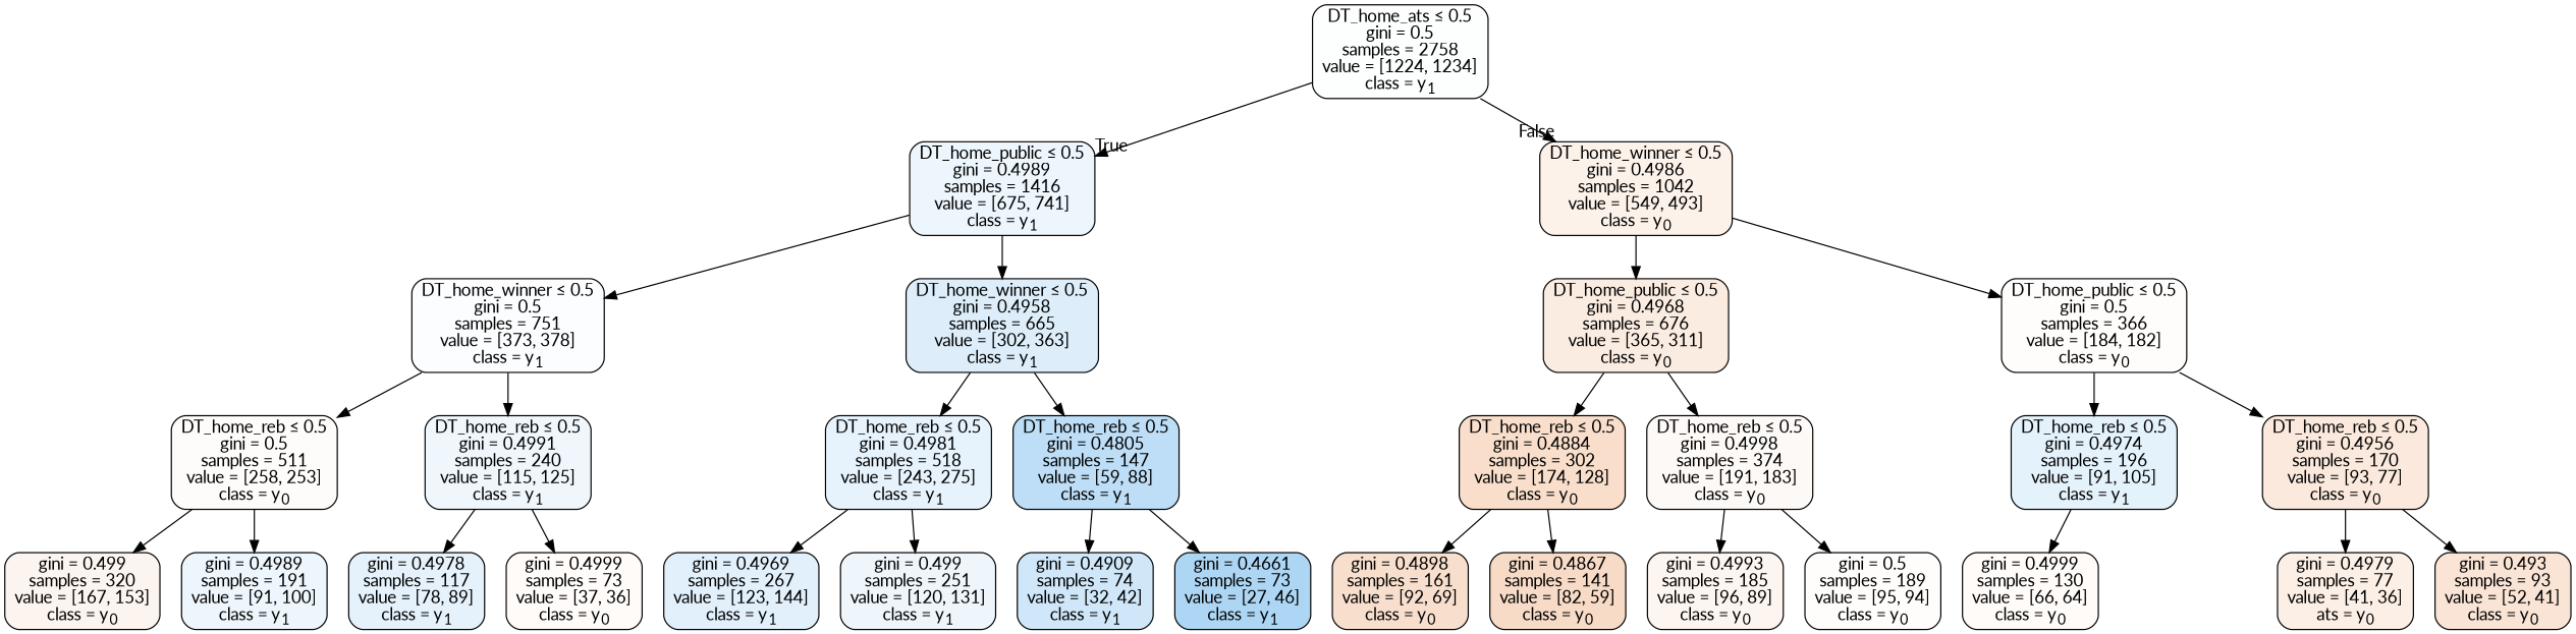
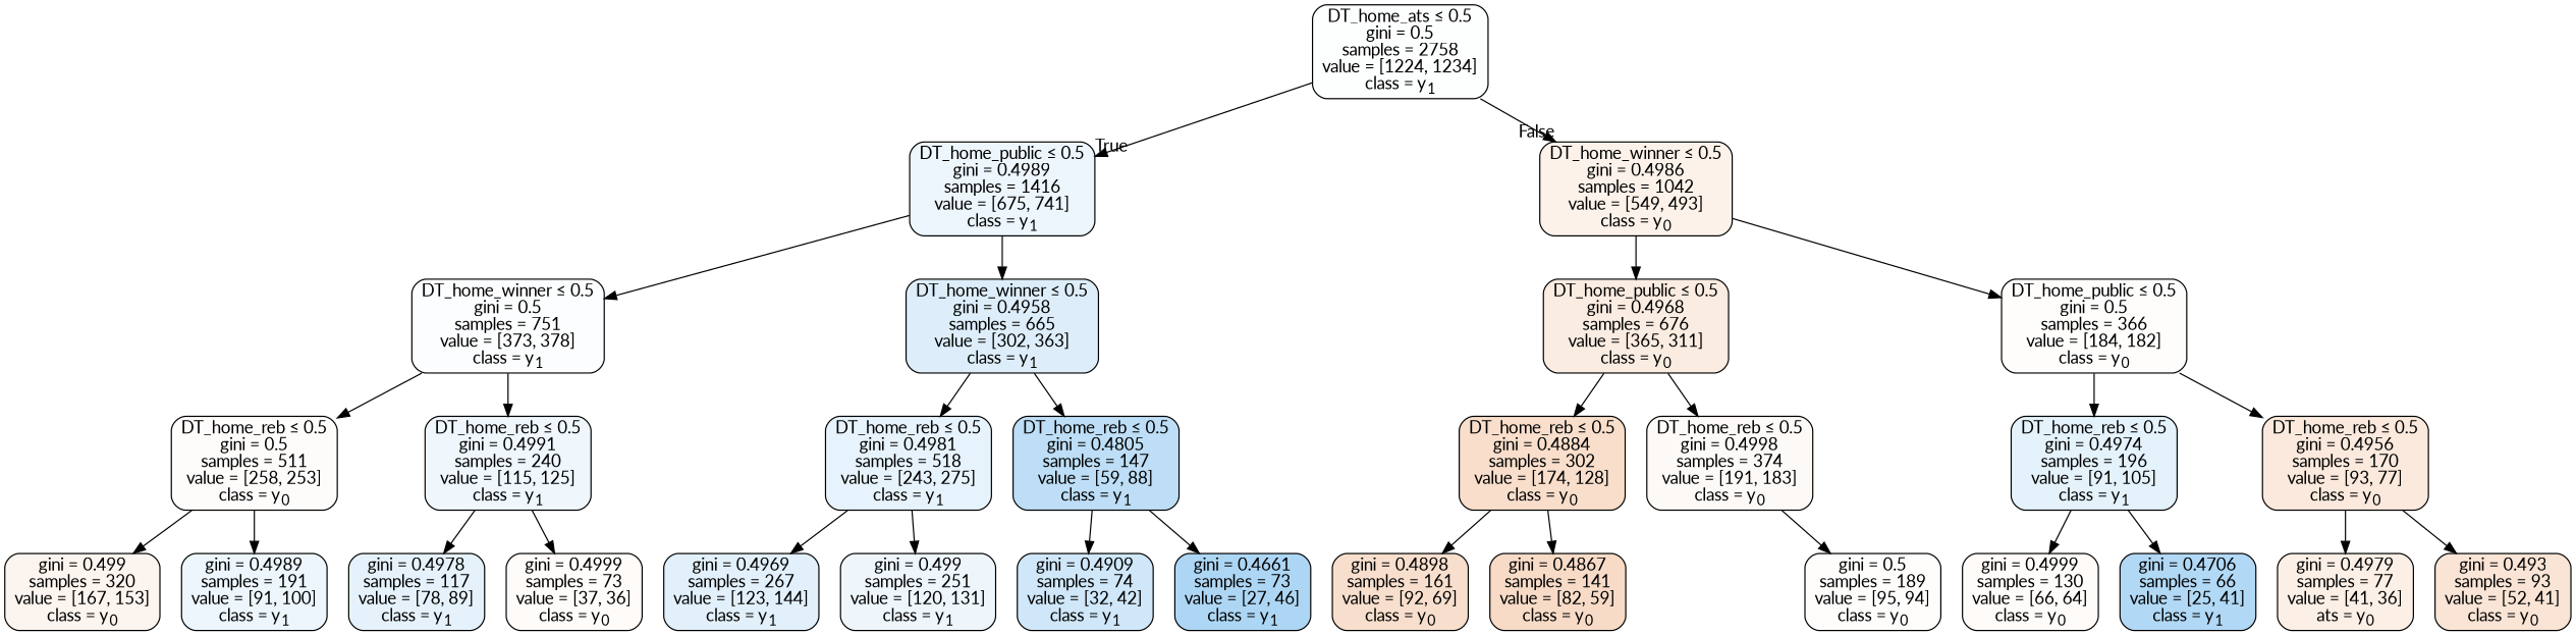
  digraph {
    fontname=Lato
    node [color=black fillcolor="#399de517" fontname=Lato shape=box style="filled, rounded"]
    edge [fontname=Lato]
    n1 [fillcolor="#399de502" label=<DT_home_ats &le; 0.5<br/>gini = 0.5<br/>samples = 2758<br/>value = [1224, 1234]<br/>class = y<SUB>1</SUB>>]
    n2 [label=<DT_home_public &le; 0.5<br/>gini = 0.4989<br/>samples = 1416<br/>value = [675, 741]<br/>class = y<SUB>1</SUB>>]
    n3 [fillcolor="#e581391a" label=<DT_home_winner &le; 0.5<br/>gini = 0.4986<br/>samples = 1042<br/>value = [549, 493]<br/>class = y<SUB>0</SUB>>]
    n4 [fillcolor="#399de503" label=<DT_home_winner &le; 0.5<br/>gini = 0.5<br/>samples = 751<br/>value = [373, 378]<br/>class = y<SUB>1</SUB>>]
    n5 [fillcolor="#399de52b" label=<DT_home_winner &le; 0.5<br/>gini = 0.4958<br/>samples = 665<br/>value = [302, 363]<br/>class = y<SUB>1</SUB>>]
    n6 [fillcolor="#e5813926" label=<DT_home_public &le; 0.5<br/>gini = 0.4968<br/>samples = 676<br/>value = [365, 311]<br/>class = y<SUB>0</SUB>>]
    n7 [fillcolor="#e5813903" label=<DT_home_public &le; 0.5<br/>gini = 0.5<br/>samples = 366<br/>value = [184, 182]<br/>class = y<SUB>0</SUB>>]
    n8 [fillcolor="#e5813905" label=<DT_home_reb &le; 0.5<br/>gini = 0.5<br/>samples = 511<br/>value = [258, 253]<br/>class = y<SUB>0</SUB>>]
    n9 [fillcolor="#399de514" label=<DT_home_reb &le; 0.5<br/>gini = 0.4991<br/>samples = 240<br/>value = [115, 125]<br/>class = y<SUB>1</SUB>>]
    n10 [fillcolor="#399de51e" label=<DT_home_reb &le; 0.5<br/>gini = 0.4981<br/>samples = 518<br/>value = [243, 275]<br/>class = y<SUB>1</SUB>>]
    n11 [fillcolor="#399de554" label=<DT_home_reb &le; 0.5<br/>gini = 0.4805<br/>samples = 147<br/>value = [59, 88]<br/>class = y<SUB>1</SUB>>]
    n12 [fillcolor="#e5813915" label=<gini = 0.499<br/>samples = 320<br/>value = [167, 153]<br/>class = y<SUB>0</SUB>>]
    n13 [label=<gini = 0.4989<br/>samples = 191<br/>value = [91, 100]<br/>class = y<SUB>1</SUB>>]
    n14 [fillcolor="#399de520" label=<gini = 0.4978<br/>samples = 117<br/>value = [78, 89]<br/>class = y<SUB>1</SUB>>]
    n15 [fillcolor="#e5813907" label=<gini = 0.4999<br/>samples = 73<br/>value = [37, 36]<br/>class = y<SUB>0</SUB>>]
    n16 [fillcolor="#399de525" label=<gini = 0.4969<br/>samples = 267<br/>value = [123, 144]<br/>class = y<SUB>1</SUB>>]
    n17 [fillcolor="#399de515" label=<gini = 0.499<br/>samples = 251<br/>value = [120, 131]<br/>class = y<SUB>1</SUB>>]
    n18 [fillcolor="#399de53d" label=<gini = 0.4909<br/>samples = 74<br/>value = [32, 42]<br/>class = y<SUB>1</SUB>>]
    n19 [fillcolor="#399de569" label=<gini = 0.4661<br/>samples = 73<br/>value = [27, 46]<br/>class = y<SUB>1</SUB>>]
    n20 [fillcolor="#e5813943" label=<DT_home_reb &le; 0.5<br/>gini = 0.4884<br/>samples = 302<br/>value = [174, 128]<br/>class = y<SUB>0</SUB>>]
    n21 [fillcolor="#e581390b" label=<DT_home_reb &le; 0.5<br/>gini = 0.4998<br/>samples = 374<br/>value = [191, 183]<br/>class = y<SUB>0</SUB>>]
    n22 [fillcolor="#399de522" label=<DT_home_reb &le; 0.5<br/>gini = 0.4974<br/>samples = 196<br/>value = [91, 105]<br/>class = y<SUB>1</SUB>>]
    n23 [fillcolor="#e581392c" label=<DT_home_reb &le; 0.5<br/>gini = 0.4956<br/>samples = 170<br/>value = [93, 77]<br/>class = y<SUB>0</SUB>>]
    n24 [fillcolor="#e5813940" label=<gini = 0.4898<br/>samples = 161<br/>value = [92, 69]<br/>class = y<SUB>0</SUB>>]
    n25 [fillcolor="#e5813948" label=<gini = 0.4867<br/>samples = 141<br/>value = [82, 59]<br/>class = y<SUB>0</SUB>>]
-   n26 [fillcolor="#e5813913" label=<gini = 0.4993<br/>samples = 185<br/>value = [96, 89]<br/>class = y<SUB>0</SUB>>]
    n27 [fillcolor="#e5813903" label=<gini = 0.5<br/>samples = 189<br/>value = [95, 94]<br/>class = y<SUB>0</SUB>>]
    n28 [fillcolor="#e5813908" label=<gini = 0.4999<br/>samples = 130<br/>value = [66, 64]<br/>class = y<SUB>0</SUB>>]
+   n29 [fillcolor="#399de564" label=<gini = 0.4706<br/>samples = 66<br/>value = [25, 41]<br/>class = y<SUB>1</SUB>>]
    n30 [fillcolor="#e581391f" label=<gini = 0.4979<br/>samples = 77<br/>value = [41, 36]<br/>ats = y<SUB>0</SUB>>]
    n31 [fillcolor="#e5813936" label=<gini = 0.493<br/>samples = 93<br/>value = [52, 41]<br/>class = y<SUB>0</SUB>>]
    n1 -> n2 [headlabel=True labelangle=45 labeldistance=2.5]
    n1 -> n3 [headlabel=False labelangle=-45 labeldistance=2.5]
    n2 -> n4
    n2 -> n5
    n3 -> n6
    n3 -> n7
    n4 -> n8
    n4 -> n9
    n5 -> n10
    n5 -> n11
    n6 -> n20
    n6 -> n21
    n7 -> n22
    n7 -> n23
    n8 -> n12
    n8 -> n13
    n9 -> n14
    n9 -> n15
    n10 -> n16
    n10 -> n17
    n11 -> n18
    n11 -> n19
    n20 -> n24
    n20 -> n25
-   n21 -> n26
    n21 -> n27
    n22 -> n28
+   n22 -> n29
    n23 -> n30
    n23 -> n31
  }
